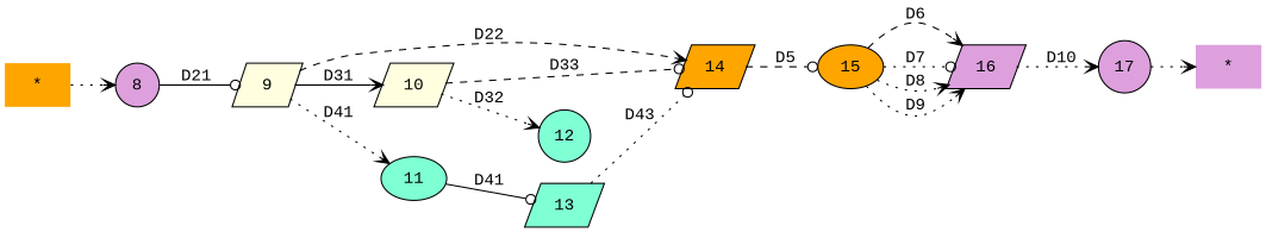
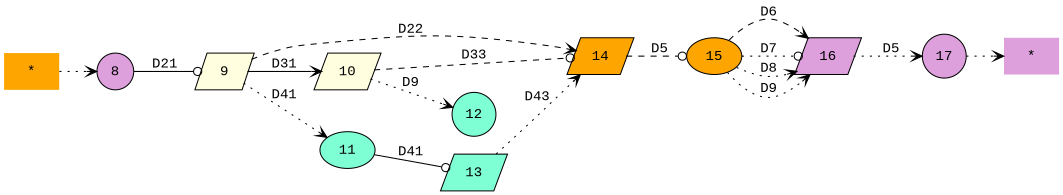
  digraph {
    fontname="Liberation Mono"
    rankdir=LR
    node [fillcolor=plum fontname="Liberation Mono" shape=parallelogram style=filled]
    edge [arrowhead=vee fontname="Liberation Mono" style=dotted]
    n1 [fillcolor=orange label="*" shape=plaintext]
    8 [shape=circle]
    9 [fillcolor=lightyellow]
    n4 [label="*" shape=plaintext]
    14 [fillcolor=orange]
    10 [fillcolor=lightyellow]
    11 [fillcolor=aquamarine shape=ellipse]
    15 [fillcolor=orange shape=ellipse]
    12 [fillcolor=aquamarine shape=circle]
    13 [fillcolor=aquamarine]
    16
    17 [shape=circle]
    n1 -> 8
    8 -> 9 [arrowhead=odot label=D21 style=solid]
    9 -> 14 [label=D22 style=dashed]
    9 -> 10 [label=D31 style=solid]
    9 -> 11 [label=D41]
    14 -> 15 [arrowhead=odot label=D5 style=dashed]
    10 -> 14 [arrowhead=odot label=D33 style=dashed]
-   10 -> 12 [label=D32]
+   10 -> 12 [label=D9]
    11 -> 13 [arrowhead=odot label=D41 style=solid]
    15 -> 16 [label=D6 style=dashed]
    15 -> 16 [arrowhead=odot label=D7]
    15 -> 16 [label=D8]
    15 -> 16 [label=D9]
-   13 -> 14 [arrowhead=odot label=D43]
-   16 -> 17 [label=D10]
+   13 -> 14 [label=D43]
+   16 -> 17 [label=D5]
    17 -> n4
  }
